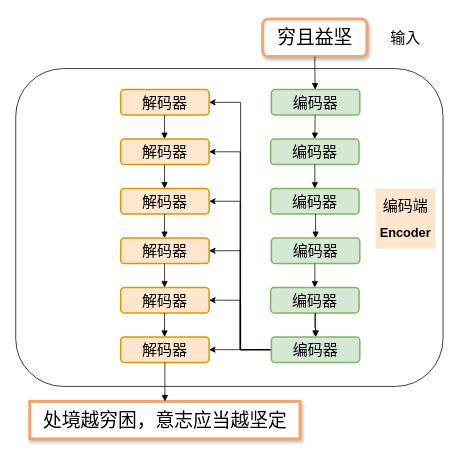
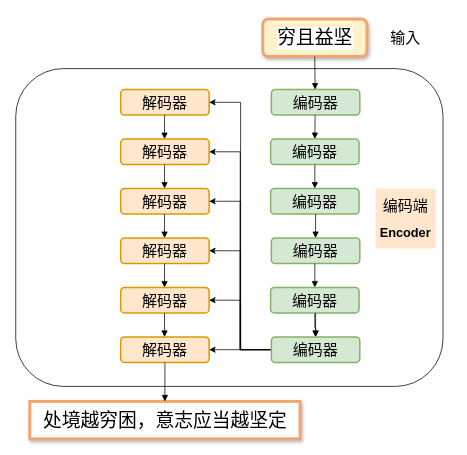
  <mxCell id="0" />
  <mxCell id="1" parent="0" />
  <mxCell id="2" value="" style="rounded=1;whiteSpace=wrap;html=1;textOpacity=0;" vertex="1" parent="1"><mxGeometry x="20" y="91" width="570" height="424" as="geometry" /></mxCell>
- <mxCell id="3" value="穷且益坚" style="whiteSpace=wrap;strokeWidth=4;fontFamily=Verdana;labelBackgroundColor=default;labelBorderColor=none;fontSize=25;rounded=1;glass=0;shadow=1;fontStyle=0;horizontal=1;verticalAlign=middle;strokeColor=#f2a571;" parent="1" vertex="1"><mxGeometry x="349.5" y="25" width="139" height="50" as="geometry" /></mxCell>
+ <mxCell id="3" value="穷且益坚" style="whiteSpace=wrap;strokeWidth=4;fontFamily=Verdana;labelBackgroundColor=default;labelBorderColor=none;fontSize=25;rounded=1;glass=0;shadow=1;fontStyle=0;horizontal=1;verticalAlign=middle;strokeColor=#f2a571;fillColor=#fff2cc;" parent="1" vertex="1"><mxGeometry x="349.5" y="25" width="139" height="50" as="geometry" /></mxCell>
  <mxCell id="4" value="编码器" style="whiteSpace=wrap;strokeWidth=2;fontSize=20;fontFamily=Verdana;fillColor=#d5e8d4;strokeColor=#82b366;rounded=1;" parent="1" vertex="1"><mxGeometry x="361" y="119" width="118" height="34" as="geometry" /></mxCell>
  <mxCell id="5" value="" style="curved=1;startArrow=none;endArrow=block;exitX=0.499;exitY=1;entryX=0.495;entryY=0;" parent="1" source="3" target="4" edge="1"><mxGeometry relative="1" as="geometry"><Array as="points" /></mxGeometry></mxCell>
  <mxCell id="6" value="" style="curved=1;startArrow=none;endArrow=block;exitX=0.495;exitY=1;entryX=0.5;entryY=0;entryDx=0;entryDy=0;" parent="1" source="4" target="7" edge="1"><mxGeometry relative="1" as="geometry"><Array as="points" /><mxPoint x="419" y="175" as="targetPoint" /></mxGeometry></mxCell>
  <mxCell id="7" value="编码器" style="whiteSpace=wrap;strokeWidth=2;fontSize=20;fontFamily=Verdana;fillColor=#d5e8d4;strokeColor=#82b366;rounded=1;" vertex="1" parent="1"><mxGeometry y="185" width="118" height="34" as="geometry" x="360" /></mxCell>
  <mxCell id="8" value="" style="curved=1;startArrow=none;endArrow=block;exitX=0.495;exitY=1;entryX=0.5;entryY=0;entryDx=0;entryDy=0;" edge="1" parent="1" target="9"><mxGeometry relative="1" as="geometry"><Array as="points" /><mxPoint x="419" y="219" as="sourcePoint" /><mxPoint x="419" y="241" as="targetPoint" /></mxGeometry></mxCell>
  <mxCell id="9" value="编码器" style="whiteSpace=wrap;strokeWidth=2;fontSize=20;fontFamily=Verdana;fillColor=#d5e8d4;strokeColor=#82b366;rounded=1;" vertex="1" parent="1"><mxGeometry y="251" width="118" height="34" as="geometry" x="360" /></mxCell>
  <mxCell id="10" value="" style="curved=1;startArrow=none;endArrow=block;exitX=0.495;exitY=1;entryX=0.5;entryY=0;entryDx=0;entryDy=0;" edge="1" parent="1" target="11"><mxGeometry relative="1" as="geometry"><Array as="points" /><mxPoint x="420" y="285" as="sourcePoint" /><mxPoint x="420" y="307" as="targetPoint" /></mxGeometry></mxCell>
  <mxCell id="11" value="编码器" style="whiteSpace=wrap;strokeWidth=2;fontSize=20;fontFamily=Verdana;fillColor=#d5e8d4;strokeColor=#82b366;rounded=1;" vertex="1" parent="1"><mxGeometry x="361" y="317" width="118" height="34" as="geometry" /></mxCell>
  <mxCell id="12" value="" style="curved=1;startArrow=none;endArrow=block;exitX=0.495;exitY=1;entryX=0.5;entryY=0;entryDx=0;entryDy=0;" edge="1" parent="1" target="14"><mxGeometry relative="1" as="geometry"><Array as="points" /><mxPoint x="419" y="351" as="sourcePoint" /><mxPoint x="419" y="373" as="targetPoint" /></mxGeometry></mxCell>
  <mxCell id="13" value="" style="edgeStyle=orthogonalEdgeStyle;rounded=0;orthogonalLoop=1;jettySize=auto;html=1;" edge="1" parent="1" source="14" target="22"><mxGeometry relative="1" as="geometry" /></mxCell>
  <mxCell id="14" value="编码器" style="whiteSpace=wrap;strokeWidth=2;fontSize=20;fontFamily=Verdana;fillColor=#d5e8d4;strokeColor=#82b366;rounded=1;" vertex="1" parent="1"><mxGeometry y="383" width="118" height="34" as="geometry" x="360" /></mxCell>
  <mxCell id="15" value="" style="curved=1;startArrow=none;endArrow=block;exitX=0.495;exitY=1;entryX=0.5;entryY=0;entryDx=0;entryDy=0;" edge="1" parent="1" target="22"><mxGeometry relative="1" as="geometry"><Array as="points" /><mxPoint x="420" y="417" as="sourcePoint" /><mxPoint x="420" y="439" as="targetPoint" /></mxGeometry></mxCell>
  <mxCell id="16" value="" style="edgeStyle=orthogonalEdgeStyle;rounded=0;orthogonalLoop=1;jettySize=auto;html=1;" edge="1" parent="1" source="22" target="33"><mxGeometry relative="1" as="geometry" /></mxCell>
  <mxCell id="17" style="edgeStyle=orthogonalEdgeStyle;rounded=0;orthogonalLoop=1;jettySize=auto;html=1;entryX=1;entryY=0.5;entryDx=0;entryDy=0;" edge="1" parent="1" target="23"><mxGeometry relative="1" as="geometry"><mxPoint x="320" y="405" as="sourcePoint" /><Array as="points"><mxPoint x="320" y="466" /><mxPoint x="320" y="136" /></Array></mxGeometry></mxCell>
  <mxCell id="18" style="edgeStyle=orthogonalEdgeStyle;rounded=0;orthogonalLoop=1;jettySize=auto;html=1;entryX=1;entryY=0.5;entryDx=0;entryDy=0;" edge="1" parent="1" source="22" target="25"><mxGeometry relative="1" as="geometry" /></mxCell>
  <mxCell id="19" style="edgeStyle=orthogonalEdgeStyle;rounded=0;orthogonalLoop=1;jettySize=auto;html=1;entryX=1;entryY=0.5;entryDx=0;entryDy=0;" edge="1" parent="1" source="22" target="27"><mxGeometry relative="1" as="geometry" /></mxCell>
  <mxCell id="20" style="edgeStyle=orthogonalEdgeStyle;rounded=0;orthogonalLoop=1;jettySize=auto;html=1;entryX=1;entryY=0.5;entryDx=0;entryDy=0;" edge="1" parent="1" source="22" target="29"><mxGeometry relative="1" as="geometry" /></mxCell>
  <mxCell id="21" style="edgeStyle=orthogonalEdgeStyle;rounded=0;orthogonalLoop=1;jettySize=auto;html=1;entryX=1;entryY=0.5;entryDx=0;entryDy=0;" edge="1" parent="1" source="22" target="31"><mxGeometry relative="1" as="geometry" /></mxCell>
  <mxCell id="22" value="编码器" style="whiteSpace=wrap;strokeWidth=2;fontSize=20;fontFamily=Verdana;fillColor=#d5e8d4;strokeColor=#82b366;rounded=1;" vertex="1" parent="1"><mxGeometry x="361" y="449" width="118" height="34" as="geometry" /></mxCell>
  <mxCell id="23" value="解码器" style="whiteSpace=wrap;strokeWidth=2;fontSize=20;fontFamily=Verdana;fillColor=#ffe6cc;strokeColor=#d79b00;rounded=1;" vertex="1" parent="1"><mxGeometry x="160" y="119" width="118" height="34" as="geometry" /></mxCell>
  <mxCell id="24" value="" style="curved=1;startArrow=none;endArrow=block;exitX=0.495;exitY=1;entryX=0.5;entryY=0;entryDx=0;entryDy=0;" edge="1" parent="1"><mxGeometry relative="1" as="geometry"><Array as="points" /><mxPoint x="218.5" y="153" as="sourcePoint" /><mxPoint x="218.5" y="185" as="targetPoint" /></mxGeometry></mxCell>
  <mxCell id="25" value="解码器" style="whiteSpace=wrap;strokeWidth=2;fontSize=20;fontFamily=Verdana;fillColor=#ffe6cc;strokeColor=#d79b00;rounded=1;" vertex="1" parent="1"><mxGeometry x="160" y="185" width="118" height="34" as="geometry" /></mxCell>
  <mxCell id="26" value="" style="curved=1;startArrow=none;endArrow=block;exitX=0.495;exitY=1;entryX=0.5;entryY=0;entryDx=0;entryDy=0;" edge="1" parent="1"><mxGeometry relative="1" as="geometry"><Array as="points" /><mxPoint x="218.5" y="219" as="sourcePoint" /><mxPoint x="218.5" y="251" as="targetPoint" /></mxGeometry></mxCell>
  <mxCell id="27" value="解码器" style="whiteSpace=wrap;strokeWidth=2;fontSize=20;fontFamily=Verdana;fillColor=#ffe6cc;strokeColor=#d79b00;rounded=1;" vertex="1" parent="1"><mxGeometry x="160" y="251" width="118" height="34" as="geometry" /></mxCell>
  <mxCell id="28" value="" style="curved=1;startArrow=none;endArrow=block;exitX=0.495;exitY=1;entryX=0.5;entryY=0;entryDx=0;entryDy=0;" edge="1" parent="1"><mxGeometry relative="1" as="geometry"><Array as="points" /><mxPoint x="218.5" y="285" as="sourcePoint" /><mxPoint x="218.5" y="317" as="targetPoint" /></mxGeometry></mxCell>
  <mxCell id="29" value="解码器" style="whiteSpace=wrap;strokeWidth=2;fontSize=20;fontFamily=Verdana;fillColor=#ffe6cc;strokeColor=#d79b00;rounded=1;" vertex="1" parent="1"><mxGeometry x="160" y="317" width="118" height="34" as="geometry" /></mxCell>
  <mxCell id="30" value="" style="curved=1;startArrow=none;endArrow=block;exitX=0.495;exitY=1;entryX=0.5;entryY=0;entryDx=0;entryDy=0;" edge="1" parent="1"><mxGeometry relative="1" as="geometry"><Array as="points" /><mxPoint x="218.5" y="351" as="sourcePoint" /><mxPoint x="218.5" y="383" as="targetPoint" /></mxGeometry></mxCell>
  <mxCell id="31" value="解码器" style="whiteSpace=wrap;strokeWidth=2;fontSize=20;fontFamily=Verdana;fillColor=#ffe6cc;strokeColor=#d79b00;rounded=1;" vertex="1" parent="1"><mxGeometry x="160" y="383" width="118" height="34" as="geometry" /></mxCell>
  <mxCell id="32" value="" style="curved=1;startArrow=none;endArrow=block;exitX=0.495;exitY=1;entryX=0.5;entryY=0;entryDx=0;entryDy=0;" edge="1" parent="1"><mxGeometry relative="1" as="geometry"><Array as="points" /><mxPoint x="218.5" y="417" as="sourcePoint" /><mxPoint x="218.5" y="449" as="targetPoint" /></mxGeometry></mxCell>
  <mxCell id="33" value="解码器" style="whiteSpace=wrap;strokeWidth=2;fontSize=20;fontFamily=Verdana;fillColor=#ffe6cc;strokeColor=#d79b00;rounded=1;" vertex="1" parent="1"><mxGeometry x="160" y="449" width="118" height="34" as="geometry" /></mxCell>
  <mxCell id="34" value="处境越穷困，意志应当越坚定" style="whiteSpace=wrap;strokeWidth=4;fontFamily=Verdana;labelBackgroundColor=default;labelBorderColor=none;fontSize=25;glass=0;shadow=1;fontStyle=0;horizontal=1;verticalAlign=middle;strokeColor=#f2a571;rounded=0;" vertex="1" parent="1"><mxGeometry x="38.75" y="535" width="360.5" height="50" as="geometry" /></mxCell>
  <mxCell id="35" value="" style="curved=1;startArrow=none;endArrow=block;exitX=0.5;exitY=1;entryX=0.5;entryY=0;exitDx=0;exitDy=0;entryDx=0;entryDy=0;" edge="1" parent="1" source="33" target="34"><mxGeometry relative="1" as="geometry"><Array as="points" /><mxPoint x="429" y="85" as="sourcePoint" /><mxPoint x="429" y="129" as="targetPoint" /></mxGeometry></mxCell>
  <mxCell id="36" value="&lt;font style=&quot;font-size: 20px;&quot; face=&quot;Verdana&quot;&gt;编码端&lt;/font&gt;&lt;br style=&quot;border-color: var(--border-color);&quot;&gt;&lt;br style=&quot;border-color: var(--border-color);&quot;&gt;&lt;font style=&quot;border-color: var(--border-color); font-size: 17px;&quot;&gt;&lt;b style=&quot;border-color: var(--border-color);&quot;&gt;Encoder&lt;/b&gt;&lt;/font&gt;" style="whiteSpace=wrap;html=1;aspect=fixed;strokeColor=none;fillColor=#ffe6cc;" vertex="1" parent="1"><mxGeometry x="500" y="251" width="80" height="80" as="geometry" /></mxCell>
  <mxCell id="37" value="&lt;font face=&quot;Verdana&quot; style=&quot;font-size: 20px;&quot;&gt;输入&lt;/font&gt;" style="rounded=0;whiteSpace=wrap;html=1;strokeColor=none;opacity=0;" vertex="1" parent="1"><mxGeometry x="480" y="20" width="120" height="60" as="geometry" /></mxCell>
